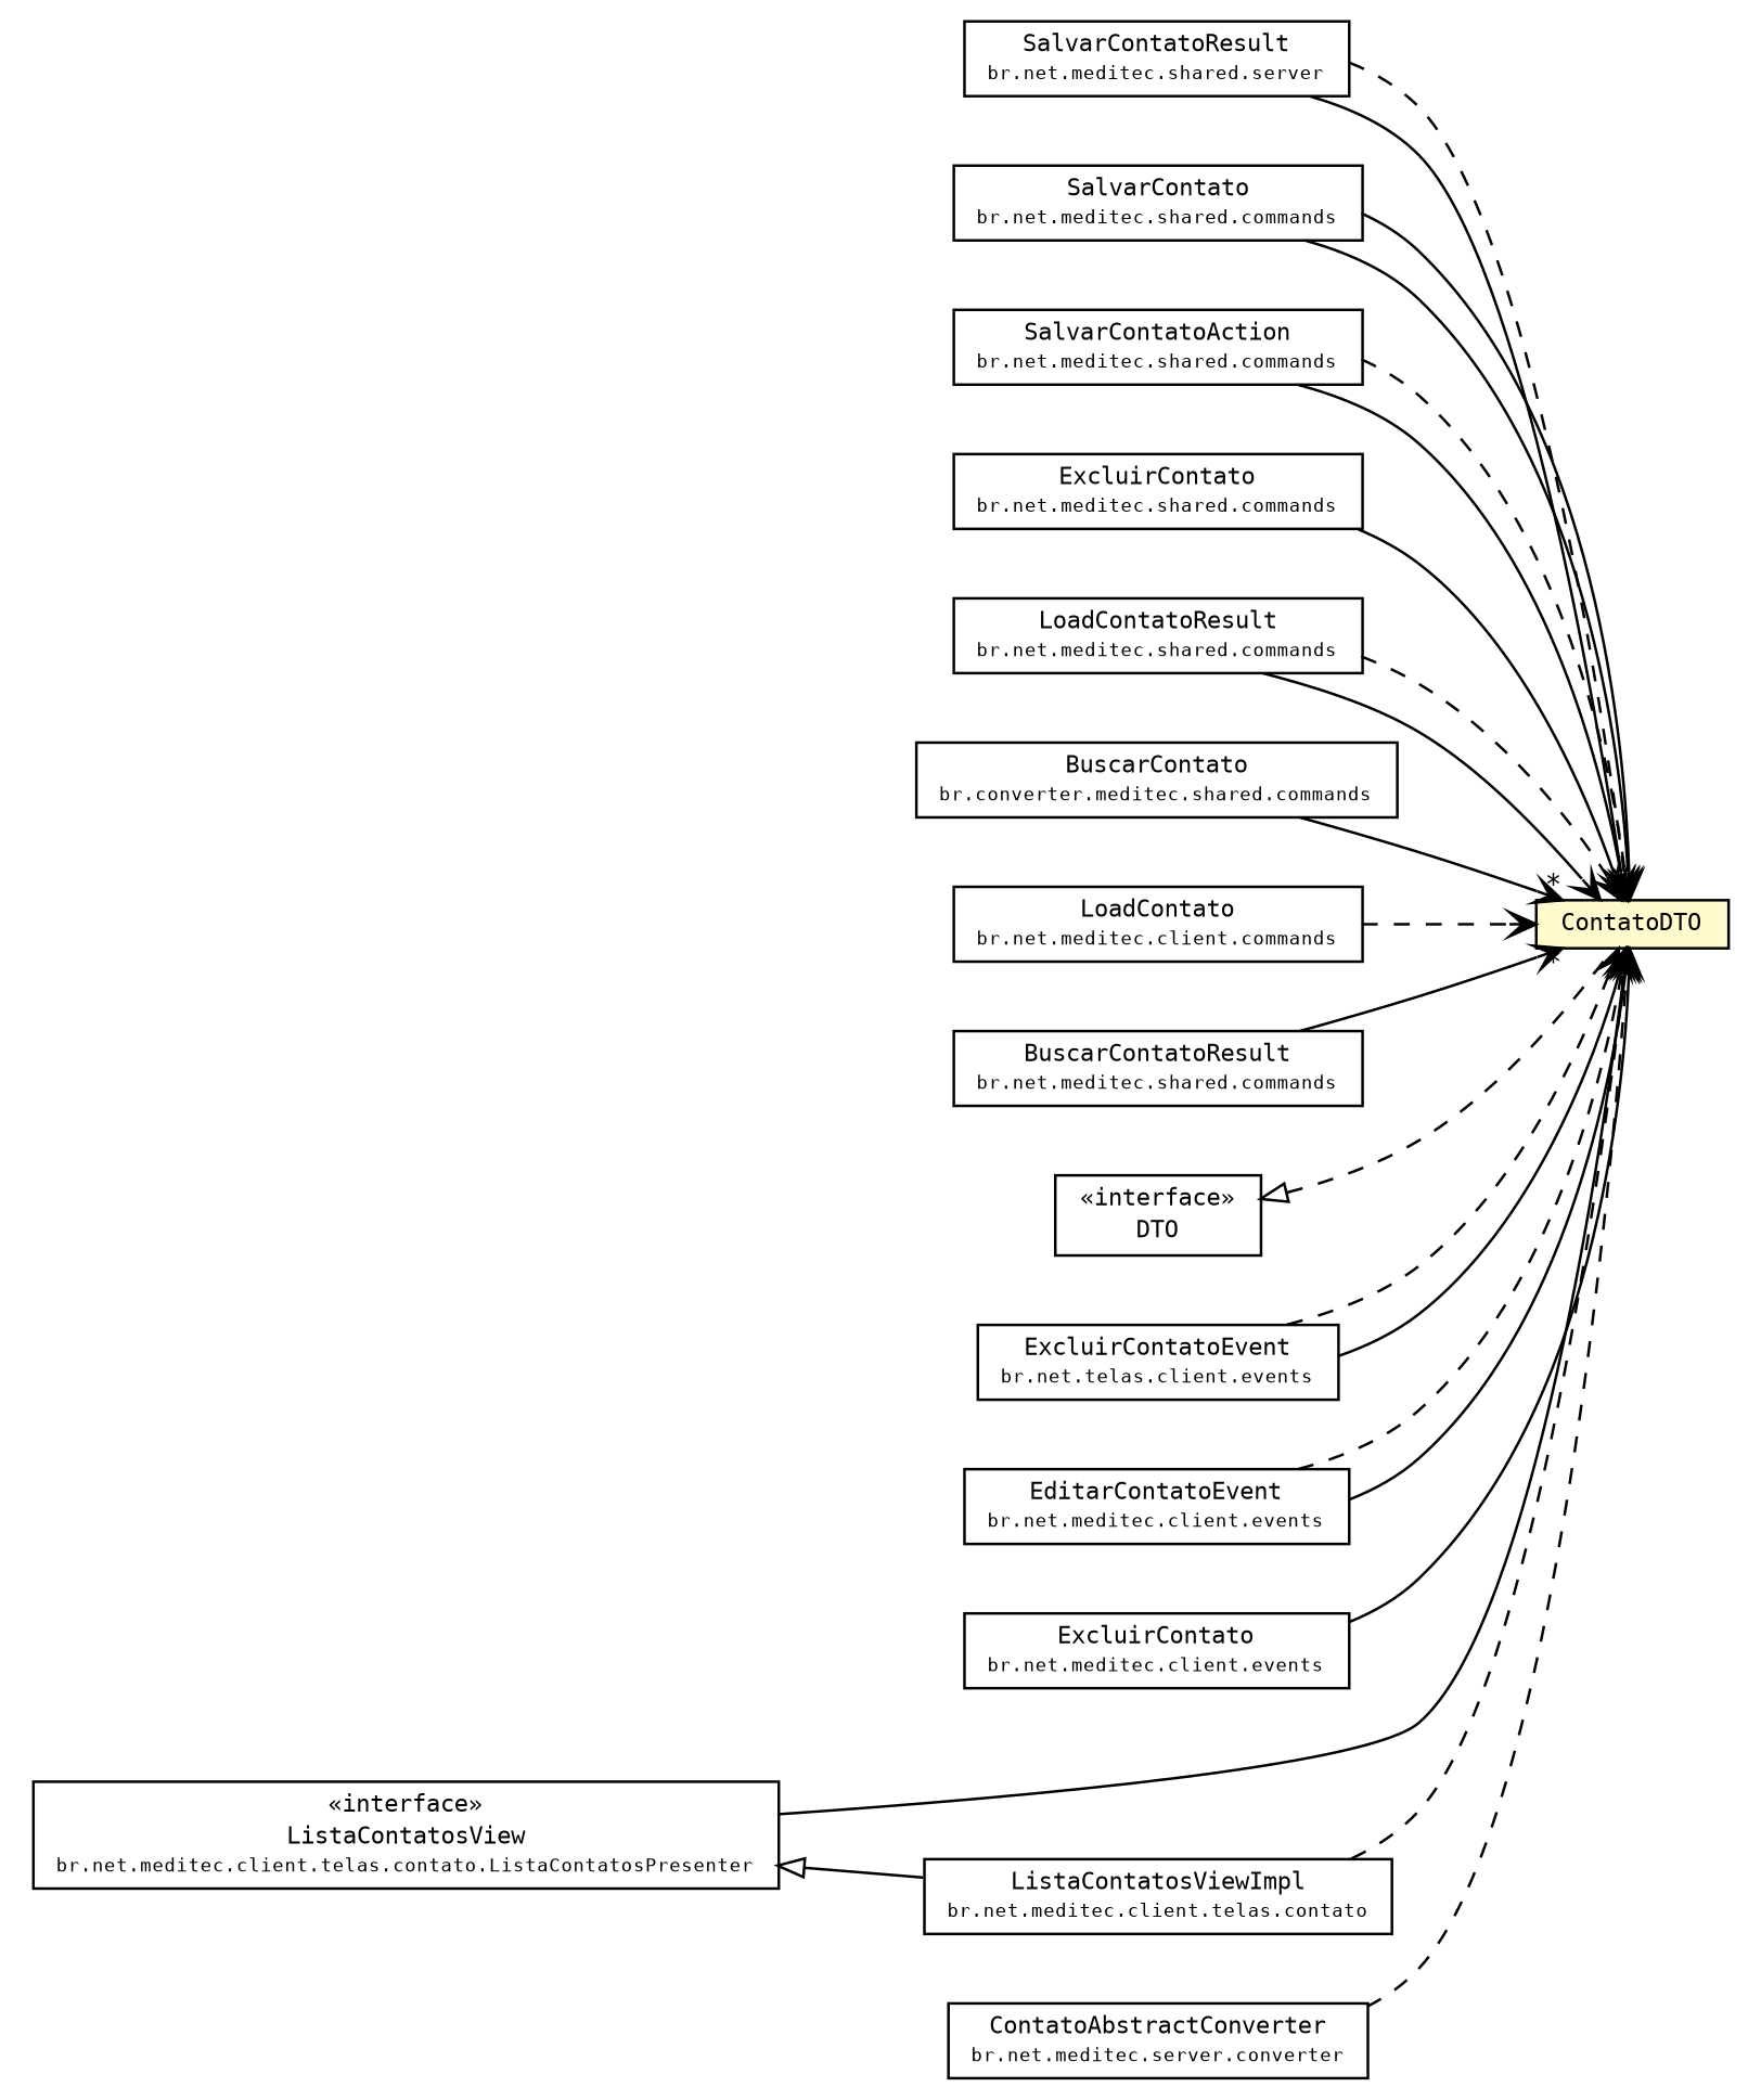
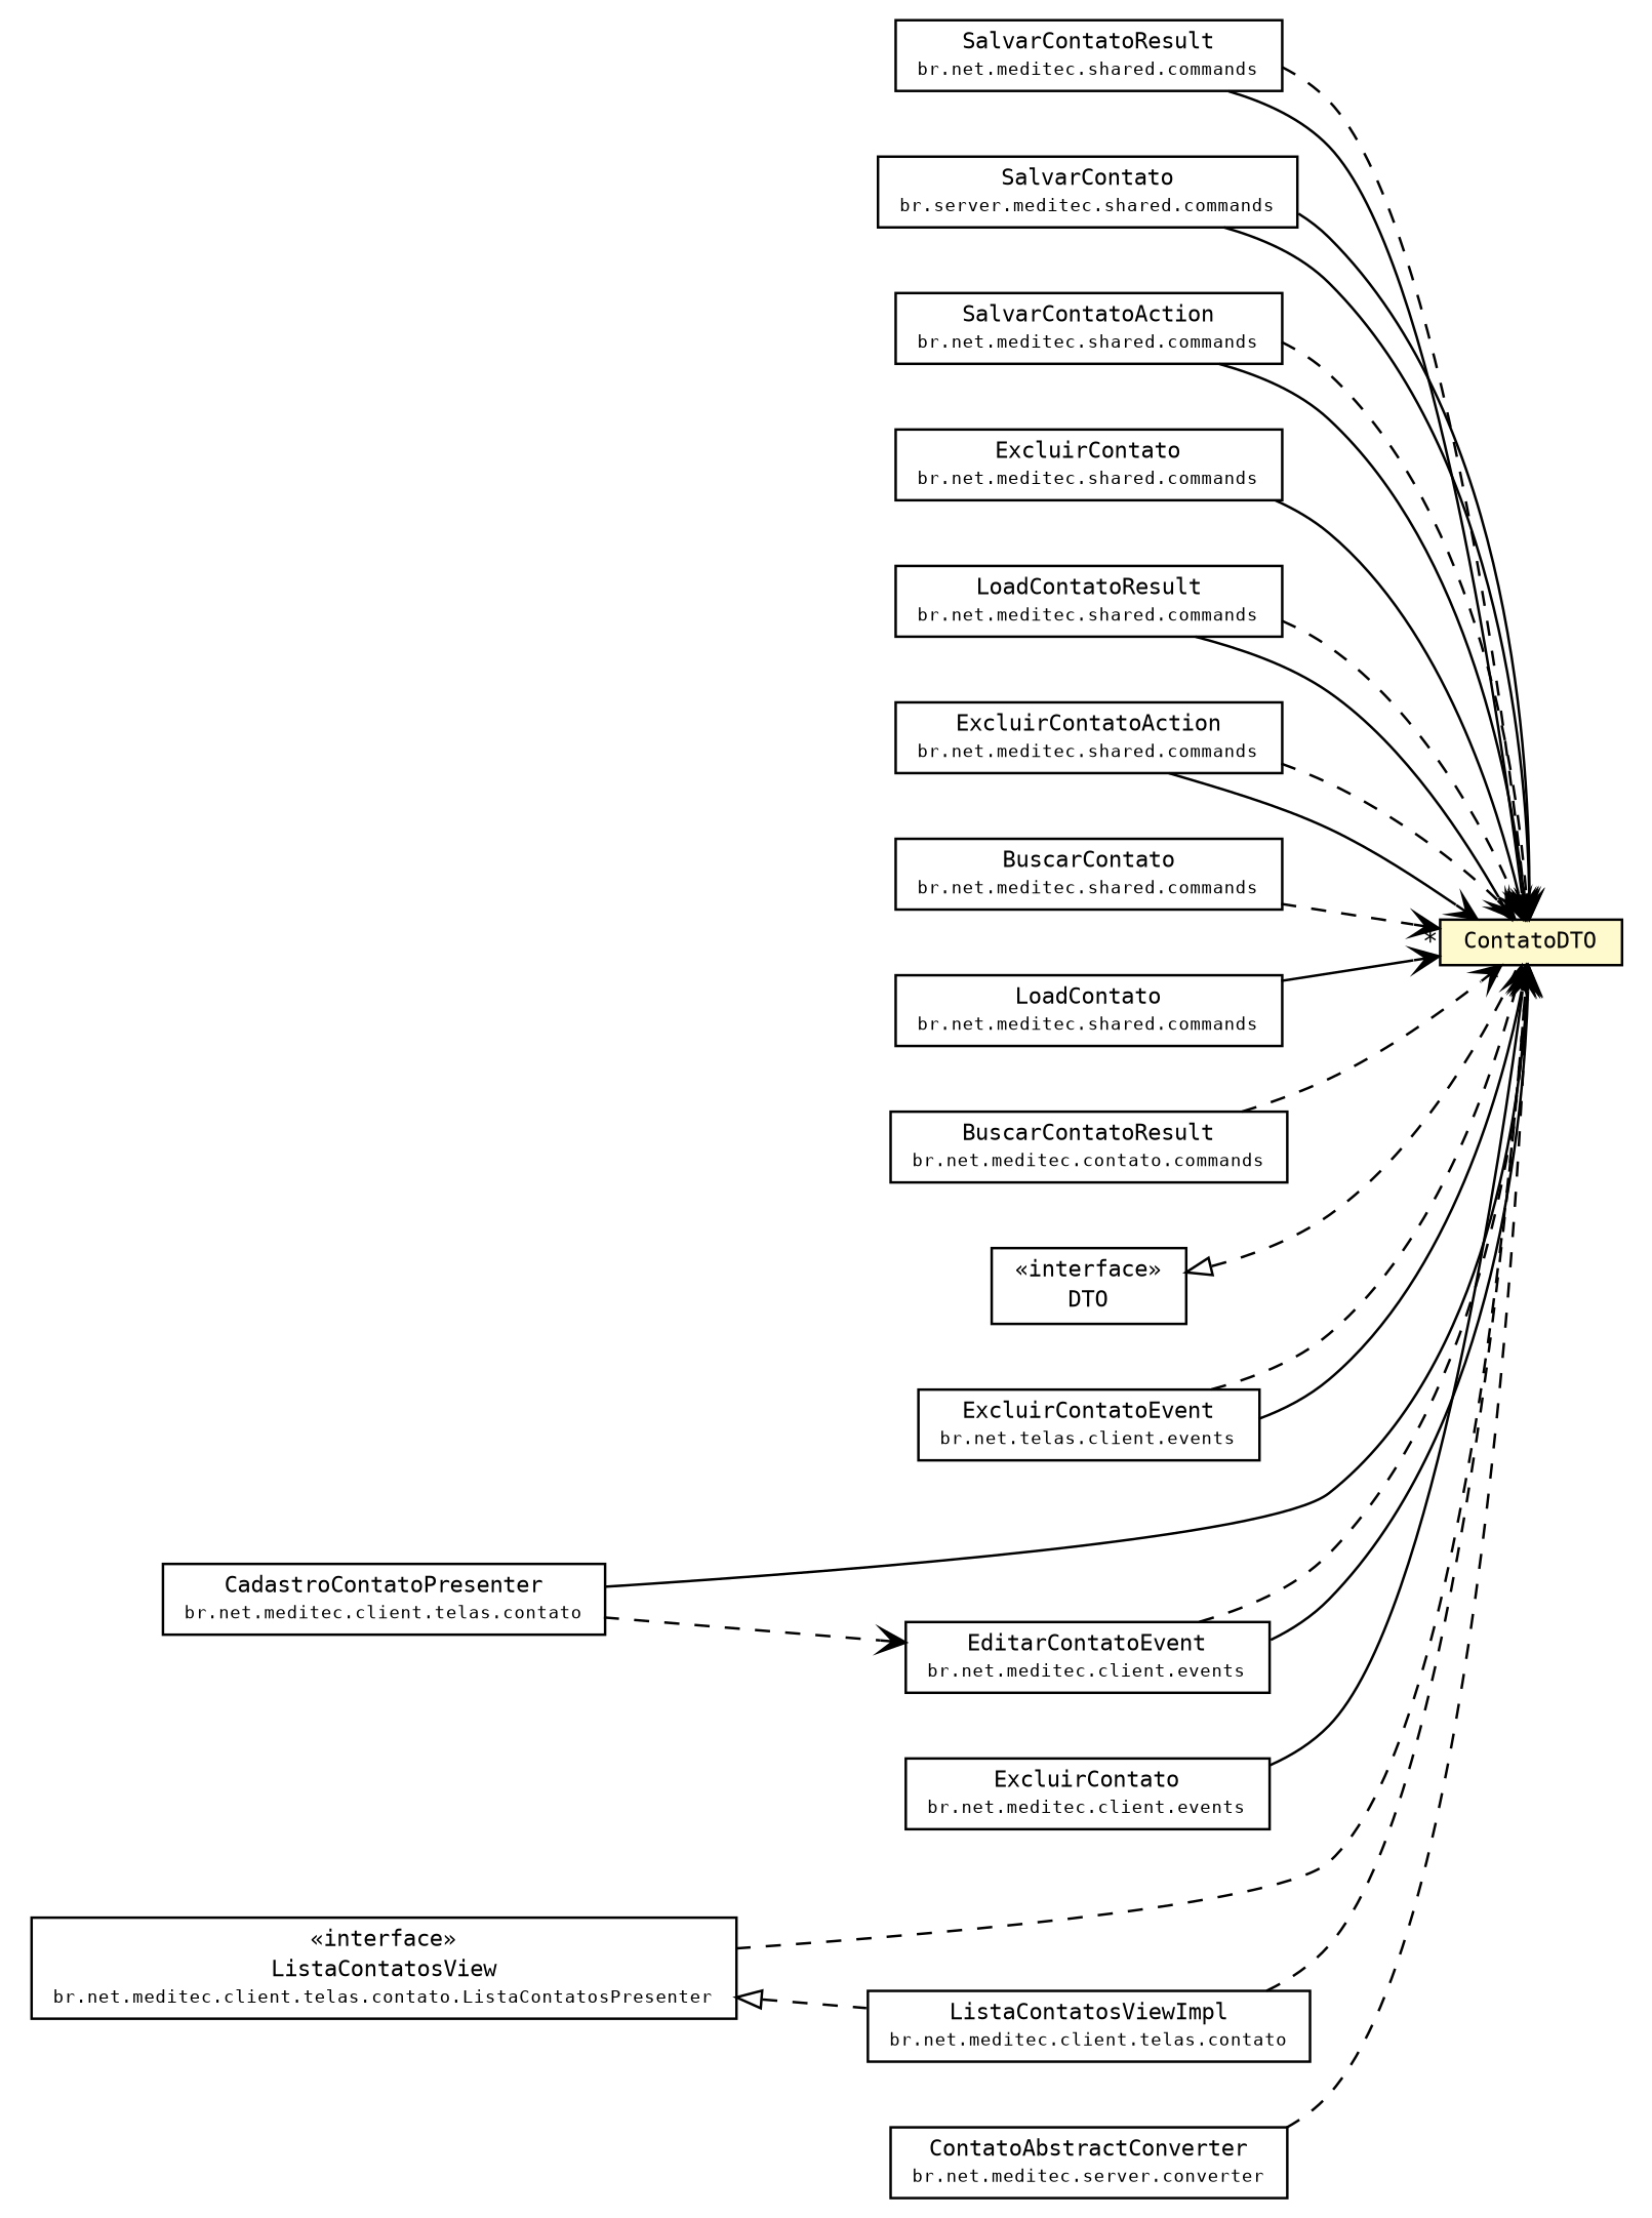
  digraph {
    fontname="DejaVu Sans Mono"
    rankdir=LR
    node [fontcolor=black fontname="DejaVu Sans Mono" fontsize=9.0 shape=plaintext]
    edge [arrowhead=open color=black fontcolor=black fontname="DejaVu Sans Mono" fontsize=10.0 headport=p labelfontname=Helvetica labelfontsize=10 tailport=p]
-   n1 [label=<<table border="0" cellborder="1" cellspacing="0" cellpadding="2" port="p" href="../commands/SalvarContatoResult.html"> 		<tr><td><table border="0" cellspacing="0" cellpadding="1"> 			<tr><td> SalvarContatoResult </td></tr> 			<tr><td><font point-size="7.0"> br.net.meditec.shared.server </font></td></tr> 		</table></td></tr> 		</table>>]
+   n1 [label=<<table border="0" cellborder="1" cellspacing="0" cellpadding="2" port="p" href="../commands/SalvarContatoResult.html"> 		<tr><td><table border="0" cellspacing="0" cellpadding="1"> 			<tr><td> SalvarContatoResult </td></tr> 			<tr><td><font point-size="7.0"> br.net.meditec.shared.commands </font></td></tr> 		</table></td></tr> 		</table>>]
    n2 [label=<<table border="0" cellborder="1" cellspacing="0" cellpadding="2" port="p" bgcolor="lemonChiffon" href="./ContatoDTO.html"> 		<tr><td><table border="0" cellspacing="0" cellpadding="1"> 			<tr><td> ContatoDTO </td></tr> 		</table></td></tr> 		</table>>]
-   n3 [label=<<table border="0" cellborder="1" cellspacing="0" cellpadding="2" port="p" href="../commands/SalvarContato.html"> 		<tr><td><table border="0" cellspacing="0" cellpadding="1"> 			<tr><td> SalvarContato </td></tr> 			<tr><td><font point-size="7.0"> br.net.meditec.shared.commands </font></td></tr> 		</table></td></tr> 		</table>>]
+   n3 [label=<<table border="0" cellborder="1" cellspacing="0" cellpadding="2" port="p" href="../commands/SalvarContato.html"> 		<tr><td><table border="0" cellspacing="0" cellpadding="1"> 			<tr><td> SalvarContato </td></tr> 			<tr><td><font point-size="7.0"> br.server.meditec.shared.commands </font></td></tr> 		</table></td></tr> 		</table>>]
    n4 [label=<<table border="0" cellborder="1" cellspacing="0" cellpadding="2" port="p" href="../commands/SalvarContatoAction.html"> 		<tr><td><table border="0" cellspacing="0" cellpadding="1"> 			<tr><td> SalvarContatoAction </td></tr> 			<tr><td><font point-size="7.0"> br.net.meditec.shared.commands </font></td></tr> 		</table></td></tr> 		</table>>]
    n5 [label=<<table border="0" cellborder="1" cellspacing="0" cellpadding="2" port="p" href="../commands/ExcluirContato.html"> 		<tr><td><table border="0" cellspacing="0" cellpadding="1"> 			<tr><td> ExcluirContato </td></tr> 			<tr><td><font point-size="7.0"> br.net.meditec.shared.commands </font></td></tr> 		</table></td></tr> 		</table>>]
    n6 [label=<<table border="0" cellborder="1" cellspacing="0" cellpadding="2" port="p" href="../commands/LoadContatoResult.html"> 		<tr><td><table border="0" cellspacing="0" cellpadding="1"> 			<tr><td> LoadContatoResult </td></tr> 			<tr><td><font point-size="7.0"> br.net.meditec.shared.commands </font></td></tr> 		</table></td></tr> 		</table>>]
-   n8 [label=<<table border="0" cellborder="1" cellspacing="0" cellpadding="2" port="p" href="../commands/BuscarContato.html"> 		<tr><td><table border="0" cellspacing="0" cellpadding="1"> 			<tr><td> BuscarContato </td></tr> 			<tr><td><font point-size="7.0"> br.converter.meditec.shared.commands </font></td></tr> 		</table></td></tr> 		</table>>]
-   n9 [label=<<table border="0" cellborder="1" cellspacing="0" cellpadding="2" port="p" href="../commands/LoadContato.html"> 		<tr><td><table border="0" cellspacing="0" cellpadding="1"> 			<tr><td> LoadContato </td></tr> 			<tr><td><font point-size="7.0"> br.net.meditec.client.commands </font></td></tr> 		</table></td></tr> 		</table>>]
-   n10 [label=<<table border="0" cellborder="1" cellspacing="0" cellpadding="2" port="p" href="../commands/BuscarContatoResult.html"> 		<tr><td><table border="0" cellspacing="0" cellpadding="1"> 			<tr><td> BuscarContatoResult </td></tr> 			<tr><td><font point-size="7.0"> br.net.meditec.shared.commands </font></td></tr> 		</table></td></tr> 		</table>>]
+   n7 [label=<<table border="0" cellborder="1" cellspacing="0" cellpadding="2" port="p" href="../commands/ExcluirContatoAction.html"> 		<tr><td><table border="0" cellspacing="0" cellpadding="1"> 			<tr><td> ExcluirContatoAction </td></tr> 			<tr><td><font point-size="7.0"> br.net.meditec.shared.commands </font></td></tr> 		</table></td></tr> 		</table>>]
+   n8 [label=<<table border="0" cellborder="1" cellspacing="0" cellpadding="2" port="p" href="../commands/BuscarContato.html"> 		<tr><td><table border="0" cellspacing="0" cellpadding="1"> 			<tr><td> BuscarContato </td></tr> 			<tr><td><font point-size="7.0"> br.net.meditec.shared.commands </font></td></tr> 		</table></td></tr> 		</table>>]
+   n9 [label=<<table border="0" cellborder="1" cellspacing="0" cellpadding="2" port="p" href="../commands/LoadContato.html"> 		<tr><td><table border="0" cellspacing="0" cellpadding="1"> 			<tr><td> LoadContato </td></tr> 			<tr><td><font point-size="7.0"> br.net.meditec.shared.commands </font></td></tr> 		</table></td></tr> 		</table>>]
+   n10 [label=<<table border="0" cellborder="1" cellspacing="0" cellpadding="2" port="p" href="../commands/BuscarContatoResult.html"> 		<tr><td><table border="0" cellspacing="0" cellpadding="1"> 			<tr><td> BuscarContatoResult </td></tr> 			<tr><td><font point-size="7.0"> br.net.meditec.contato.commands </font></td></tr> 		</table></td></tr> 		</table>>]
    n11 [label=<<table border="0" cellborder="1" cellspacing="0" cellpadding="2" port="p" href="./DTO.html"> 		<tr><td><table border="0" cellspacing="0" cellpadding="1"> 			<tr><td> &laquo;interface&raquo; </td></tr> 			<tr><td> DTO </td></tr> 		</table></td></tr> 		</table>>]
    n12 [label=<<table border="0" cellborder="1" cellspacing="0" cellpadding="2" port="p" href="../../client/events/ExcluirContatoEvent.html"> 		<tr><td><table border="0" cellspacing="0" cellpadding="1"> 			<tr><td> ExcluirContatoEvent </td></tr> 			<tr><td><font point-size="7.0"> br.net.telas.client.events </font></td></tr> 		</table></td></tr> 		</table>>]
    n13 [label=<<table border="0" cellborder="1" cellspacing="0" cellpadding="2" port="p" href="../../client/events/EditarContatoEvent.html"> 		<tr><td><table border="0" cellspacing="0" cellpadding="1"> 			<tr><td> EditarContatoEvent </td></tr> 			<tr><td><font point-size="7.0"> br.net.meditec.client.events </font></td></tr> 		</table></td></tr> 		</table>>]
    n14 [label=<<table border="0" cellborder="1" cellspacing="0" cellpadding="2" port="p" href="../../client/events/ExcluirContato.html"> 		<tr><td><table border="0" cellspacing="0" cellpadding="1"> 			<tr><td> ExcluirContato </td></tr> 			<tr><td><font point-size="7.0"> br.net.meditec.client.events </font></td></tr> 		</table></td></tr> 		</table>>]
+   n15 [label=<<table border="0" cellborder="1" cellspacing="0" cellpadding="2" port="p" href="../../client/telas/contato/CadastroContatoPresenter.html"> 		<tr><td><table border="0" cellspacing="0" cellpadding="1"> 			<tr><td> CadastroContatoPresenter </td></tr> 			<tr><td><font point-size="7.0"> br.net.meditec.client.telas.contato </font></td></tr> 		</table></td></tr> 		</table>>]
    n16 [label=<<table border="0" cellborder="1" cellspacing="0" cellpadding="2" port="p" href="../../client/telas/contato/ListaContatosViewImpl.html"> 		<tr><td><table border="0" cellspacing="0" cellpadding="1"> 			<tr><td> ListaContatosViewImpl </td></tr> 			<tr><td><font point-size="7.0"> br.net.meditec.client.telas.contato </font></td></tr> 		</table></td></tr> 		</table>>]
    n17 [label=<<table border="0" cellborder="1" cellspacing="0" cellpadding="2" port="p" href="../../client/telas/contato/ListaContatosPresenter.ListaContatosView.html"> 		<tr><td><table border="0" cellspacing="0" cellpadding="1"> 			<tr><td> &laquo;interface&raquo; </td></tr> 			<tr><td> ListaContatosView </td></tr> 			<tr><td><font point-size="7.0"> br.net.meditec.client.telas.contato.ListaContatosPresenter </font></td></tr> 		</table></td></tr> 		</table>>]
    n18 [label=<<table border="0" cellborder="1" cellspacing="0" cellpadding="2" port="p" href="../../server/converter/ContatoAbstractConverter.html"> 		<tr><td><table border="0" cellspacing="0" cellpadding="1"> 			<tr><td> ContatoAbstractConverter </td></tr> 			<tr><td><font point-size="7.0"> br.net.meditec.server.converter </font></td></tr> 		</table></td></tr> 		</table>>]
    n1 -> n2
    n1 -> n2 [style=dashed]
    n3 -> n2
    n3 -> n2
    n4 -> n2
    n4 -> n2 [style=dashed]
    n5 -> n2
    n6 -> n2
    n6 -> n2 [style=dashed]
-   n8 -> n2 [headlabel="*"]
-   n9 -> n2 [style=dashed]
-   n10 -> n2 [headlabel="*"]
+   n7 -> n2
+   n7 -> n2 [style=dashed]
+   n8 -> n2 [headlabel="*" style=dashed]
+   n9 -> n2
+   n10 -> n2 [headlabel="*" style=dashed]
    n11 -> n2 [arrowtail=empty dir=back fontsize=10 style=dashed arrowhead="" color="" fontcolor=""]
    n12 -> n2
    n12 -> n2 [style=dashed]
    n13 -> n2
    n13 -> n2 [style=dashed]
    n14 -> n2
+   n15 -> n2
+   n15 -> n13 [style=dashed]
    n16 -> n2 [style=dashed]
-   n17 -> n2 [style=solid]
-   n17 -> n16 [arrowtail=empty dir=back fontsize=10 style=solid arrowhead="" color="" fontcolor=""]
+   n17 -> n2 [style=dashed]
+   n17 -> n16 [arrowtail=empty dir=back fontsize=10 style=dashed arrowhead="" color="" fontcolor=""]
    n18 -> n2 [style=dashed]
  }
